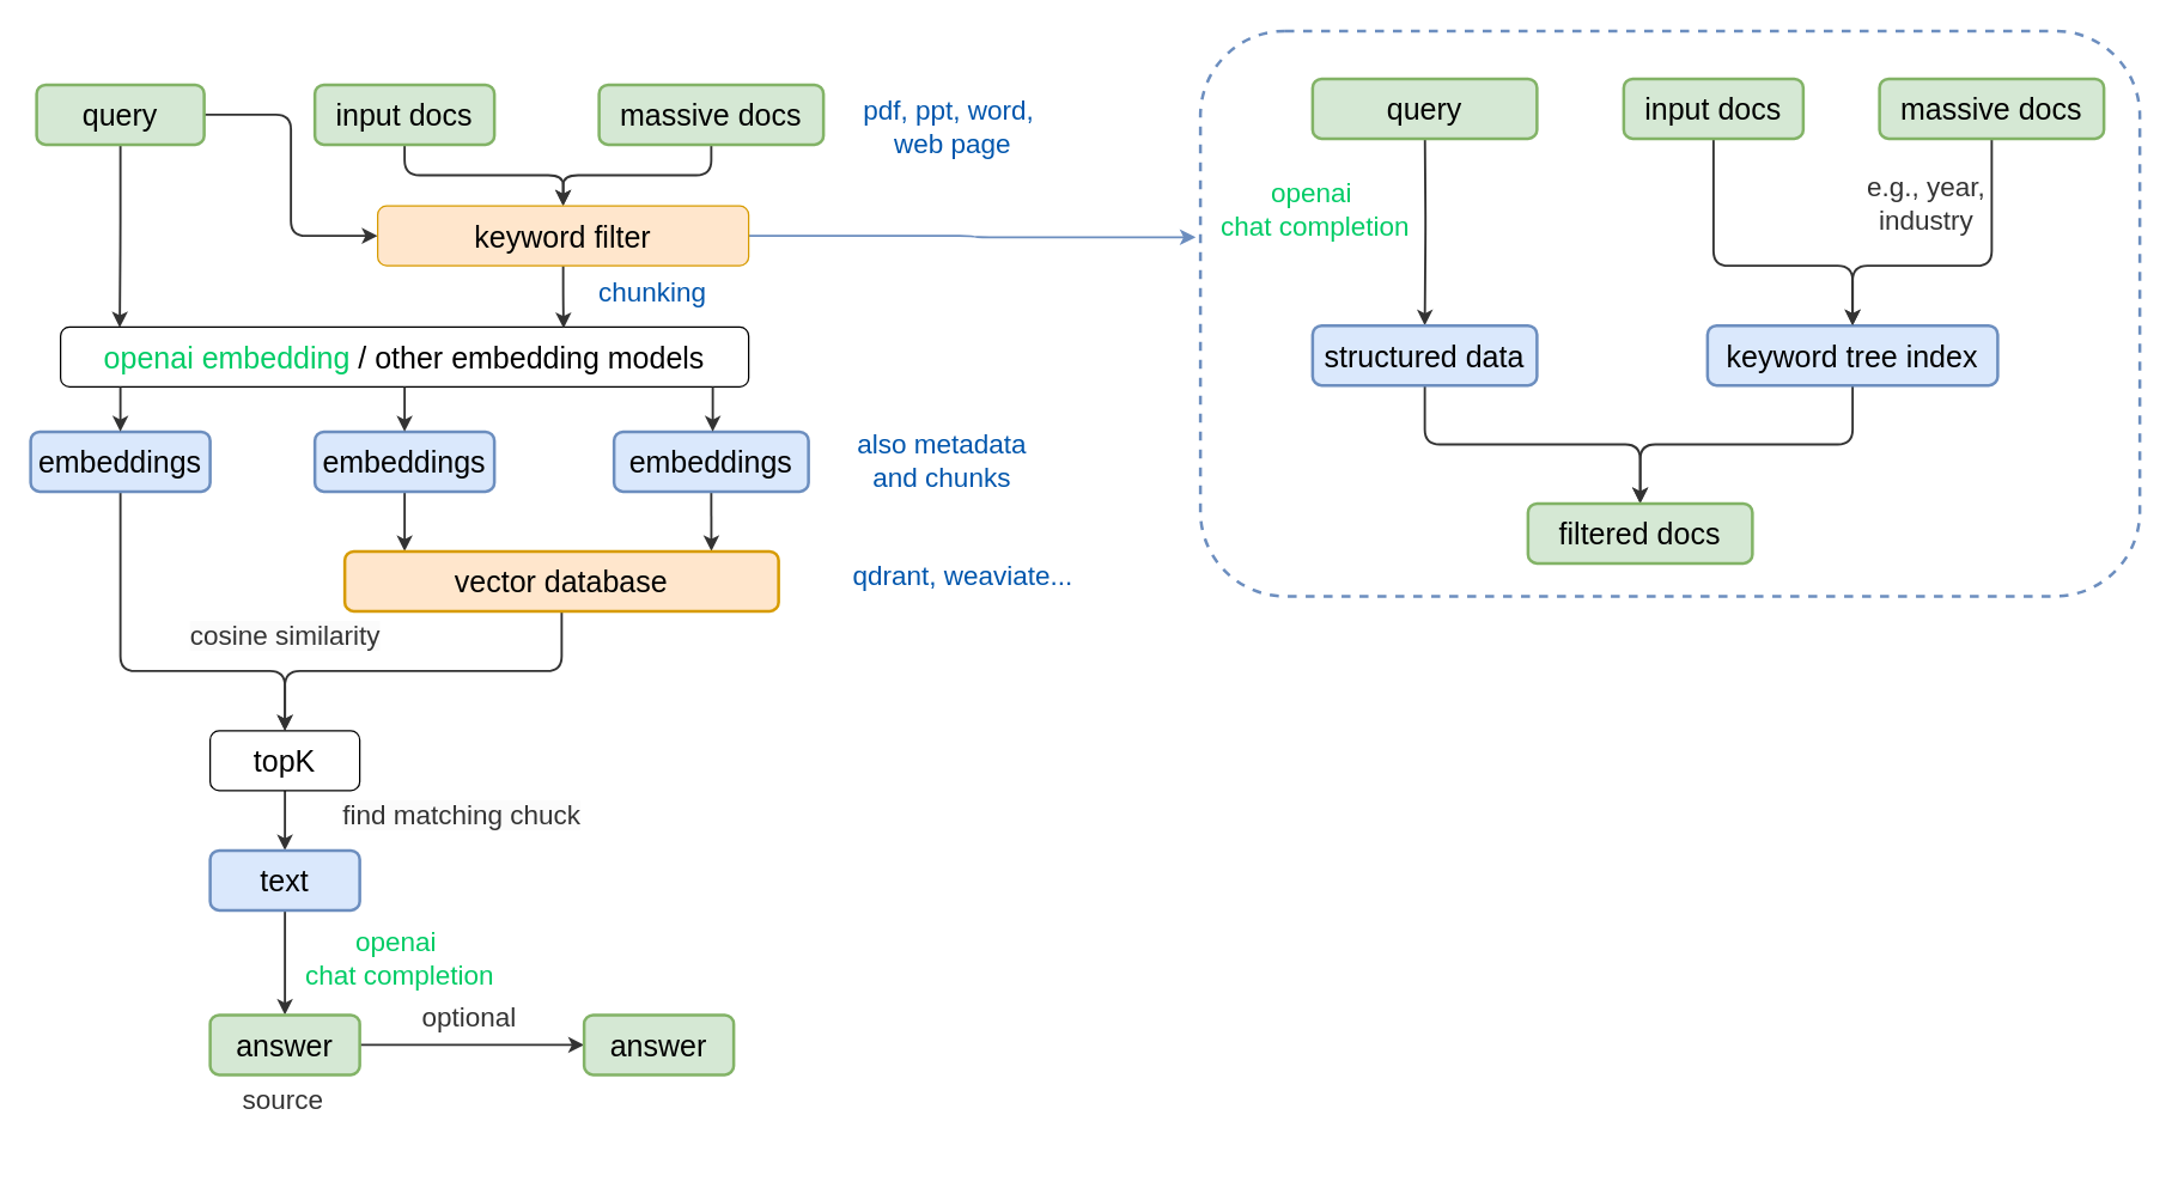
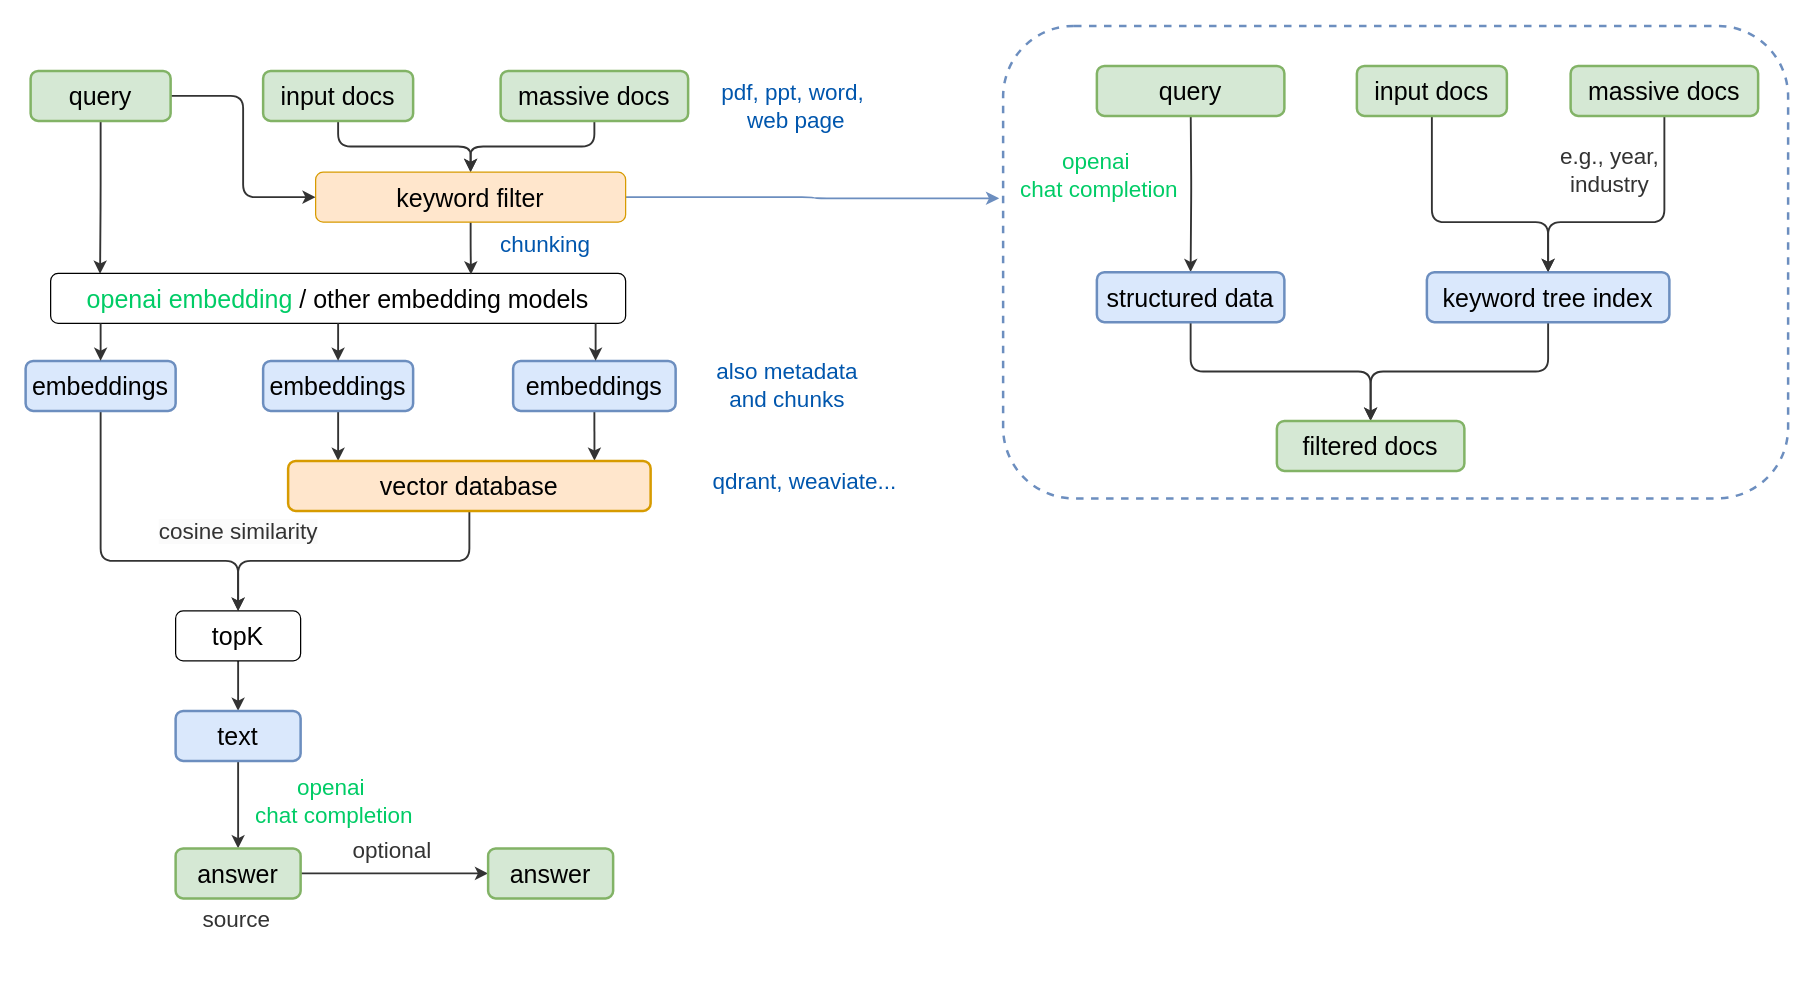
  <mxCell id="0" />
  <mxCell id="1" parent="0" />
  <mxCell id="2" value="" style="rounded=1;whiteSpace=wrap;html=1;strokeWidth=2;fontFamily=Helvetica;fontSize=18;fillColor=none;dashed=1;strokeColor=#6c8ebf;" vertex="1" parent="1"><mxGeometry x="802" y="20" width="628" height="378" as="geometry" /></mxCell>
  <mxCell id="3" style="edgeStyle=orthogonalEdgeStyle;html=1;exitX=0.5;exitY=1;exitDx=0;exitDy=0;entryX=0.086;entryY=0.009;entryDx=0;entryDy=0;entryPerimeter=0;strokeColor=#333;strokeWidth=1.5;fontFamily=Helvetica;fontSize=18;fontColor=#000000;" edge="1" parent="1" source="5" target="10"><mxGeometry relative="1" as="geometry" /></mxCell>
  <mxCell id="4" style="edgeStyle=orthogonalEdgeStyle;html=1;entryX=0;entryY=0.5;entryDx=0;entryDy=0;strokeColor=#333;strokeWidth=1.5;fontFamily=Helvetica;fontSize=18;fontColor=#000000;" edge="1" parent="1" source="5" target="49"><mxGeometry relative="1" as="geometry" /></mxCell>
  <mxCell id="5" value="&lt;font style=&quot;font-size: 20px;&quot;&gt;query&lt;/font&gt;" style="rounded=1;whiteSpace=wrap;html=1;sketch=0;fillColor=#d5e8d4;strokeColor=#82b366;strokeWidth=2;" parent="1" vertex="1"><mxGeometry x="24" y="56" width="112" height="40" as="geometry" /></mxCell>
  <mxCell id="6" value="" style="edgeStyle=orthogonalEdgeStyle;html=1;strokeColor=#333;strokeWidth=1.5;fontFamily=Helvetica;fontSize=18;fontColor=#000000;" edge="1" parent="1" source="7" target="49"><mxGeometry relative="1" as="geometry" /></mxCell>
  <mxCell id="7" value="&lt;font style=&quot;font-size: 20px;&quot;&gt;input docs&lt;/font&gt;" style="rounded=1;whiteSpace=wrap;html=1;sketch=0;fillColor=#d5e8d4;strokeColor=#82b366;strokeWidth=2;" parent="1" vertex="1"><mxGeometry x="210" y="56" width="120" height="40" as="geometry" /></mxCell>
  <mxCell id="8" value="" style="edgeStyle=orthogonalEdgeStyle;html=1;strokeColor=#333;strokeWidth=1.5;fontFamily=Helvetica;fontSize=18;fontColor=#000000;" edge="1" parent="1" source="9" target="49"><mxGeometry relative="1" as="geometry" /></mxCell>
  <mxCell id="9" value="&lt;font style=&quot;font-size: 20px;&quot;&gt;massive docs&lt;/font&gt;" style="rounded=1;whiteSpace=wrap;html=1;sketch=0;fillColor=#d5e8d4;strokeColor=#82b366;strokeWidth=2;" parent="1" vertex="1"><mxGeometry x="400" y="56" width="150" height="40" as="geometry" /></mxCell>
  <mxCell id="10" value="&lt;font style=&quot;font-size: 20px;&quot;&gt;&lt;font color=&quot;#00cc66&quot;&gt;openai embedding&lt;/font&gt; / other embedding models&lt;/font&gt;" style="rounded=1;whiteSpace=wrap;html=1;sketch=0;strokeWidth=1;" vertex="1" parent="1"><mxGeometry x="40" y="218" width="460" height="40" as="geometry" /></mxCell>
  <mxCell id="11" style="edgeStyle=orthogonalEdgeStyle;html=1;entryX=0.5;entryY=0;entryDx=0;entryDy=0;strokeWidth=1.5;strokeColor=#333;" edge="1" parent="1" source="12" target="23"><mxGeometry relative="1" as="geometry"><Array as="points"><mxPoint x="80" y="448" /><mxPoint x="190" y="448" /></Array></mxGeometry></mxCell>
  <mxCell id="12" value="&lt;span style=&quot;font-size: 20px;&quot;&gt;embeddings&lt;/span&gt;" style="rounded=1;whiteSpace=wrap;html=1;sketch=0;fillColor=#dae8fc;strokeColor=#6c8ebf;strokeWidth=2;" vertex="1" parent="1"><mxGeometry x="20" y="288" width="120" height="40" as="geometry" /></mxCell>
  <mxCell id="13" value="" style="edgeStyle=none;html=1;entryX=0.138;entryY=0;entryDx=0;entryDy=0;entryPerimeter=0;strokeWidth=1.5;strokeColor=#333;" edge="1" parent="1" source="14" target="21"><mxGeometry relative="1" as="geometry" /></mxCell>
  <mxCell id="14" value="&lt;span style=&quot;font-size: 20px;&quot;&gt;embeddings&lt;/span&gt;" style="rounded=1;whiteSpace=wrap;html=1;sketch=0;fillColor=#dae8fc;strokeColor=#6c8ebf;strokeWidth=2;" vertex="1" parent="1"><mxGeometry x="210" y="288" width="120" height="40" as="geometry" /></mxCell>
  <mxCell id="15" style="edgeStyle=none;html=1;entryX=0.845;entryY=-0.003;entryDx=0;entryDy=0;entryPerimeter=0;strokeWidth=1.5;strokeColor=#333;" edge="1" parent="1" source="16" target="21"><mxGeometry relative="1" as="geometry" /></mxCell>
  <mxCell id="16" value="&lt;span style=&quot;font-size: 20px;&quot;&gt;embeddings&lt;/span&gt;" style="rounded=1;whiteSpace=wrap;html=1;sketch=0;fillColor=#dae8fc;strokeColor=#6c8ebf;strokeWidth=2;" vertex="1" parent="1"><mxGeometry x="410" y="288" width="130" height="40" as="geometry" /></mxCell>
  <mxCell id="17" style="edgeStyle=none;html=1;strokeWidth=1.5;strokeColor=#333;" edge="1" parent="1" target="12"><mxGeometry relative="1" as="geometry"><mxPoint x="80" y="258" as="sourcePoint" /><mxPoint x="90.02" y="228" as="targetPoint" /></mxGeometry></mxCell>
  <mxCell id="18" value="" style="edgeStyle=none;html=1;exitX=0.5;exitY=1;exitDx=0;exitDy=0;entryX=0.5;entryY=0;entryDx=0;entryDy=0;strokeWidth=1.5;strokeColor=#333;" edge="1" parent="1" source="10" target="14"><mxGeometry relative="1" as="geometry"><mxPoint x="280" y="198" as="sourcePoint" /><mxPoint x="280" y="228" as="targetPoint" /></mxGeometry></mxCell>
  <mxCell id="19" style="edgeStyle=none;html=1;strokeWidth=1.5;strokeColor=#333;" edge="1" parent="1"><mxGeometry relative="1" as="geometry"><mxPoint x="476" y="258" as="sourcePoint" /><mxPoint x="476" y="288" as="targetPoint" /></mxGeometry></mxCell>
  <mxCell id="20" style="edgeStyle=orthogonalEdgeStyle;html=1;entryX=0.5;entryY=0;entryDx=0;entryDy=0;strokeWidth=1.5;strokeColor=#333;" edge="1" parent="1" source="21" target="23"><mxGeometry relative="1" as="geometry"><Array as="points"><mxPoint x="375" y="448" /><mxPoint x="190" y="448" /></Array></mxGeometry></mxCell>
  <mxCell id="21" value="&lt;span style=&quot;font-size: 20px;&quot;&gt;vector database&lt;/span&gt;" style="rounded=1;whiteSpace=wrap;html=1;sketch=0;fillColor=#ffe6cc;strokeColor=#d79b00;strokeWidth=2;" vertex="1" parent="1"><mxGeometry x="230" y="368" width="290" height="40" as="geometry" /></mxCell>
  <mxCell id="22" value="" style="edgeStyle=orthogonalEdgeStyle;html=1;strokeWidth=1.5;strokeColor=#333;" edge="1" parent="1" source="23" target="25"><mxGeometry relative="1" as="geometry" /></mxCell>
  <mxCell id="23" value="&lt;span style=&quot;font-size: 20px;&quot;&gt;topK&lt;/span&gt;" style="rounded=1;whiteSpace=wrap;html=1;sketch=0;strokeWidth=1;" vertex="1" parent="1"><mxGeometry x="140" y="488" width="100" height="40" as="geometry" /></mxCell>
  <mxCell id="24" value="" style="edgeStyle=orthogonalEdgeStyle;html=1;strokeWidth=1.5;strokeColor=#333;" edge="1" parent="1" source="25" target="27"><mxGeometry relative="1" as="geometry" /></mxCell>
  <mxCell id="25" value="&lt;span style=&quot;font-size: 20px;&quot;&gt;text&lt;/span&gt;" style="rounded=1;whiteSpace=wrap;html=1;sketch=0;fillColor=#dae8fc;strokeColor=#6c8ebf;strokeWidth=2;" vertex="1" parent="1"><mxGeometry x="140" y="568" width="100" height="40" as="geometry" /></mxCell>
  <mxCell id="26" style="edgeStyle=orthogonalEdgeStyle;html=1;entryX=0;entryY=0.5;entryDx=0;entryDy=0;strokeWidth=1.5;strokeColor=#333;" edge="1" parent="1" source="27" target="31"><mxGeometry relative="1" as="geometry" /></mxCell>
  <mxCell id="27" value="&lt;span style=&quot;font-size: 20px;&quot;&gt;answer&lt;/span&gt;" style="rounded=1;whiteSpace=wrap;html=1;sketch=0;fillColor=#d5e8d4;strokeColor=#82b366;strokeWidth=2;" vertex="1" parent="1"><mxGeometry x="140" y="678" width="100" height="40" as="geometry" /></mxCell>
  <mxCell id="28" value="&lt;span style=&quot;font-family: Helvetica; font-size: 18px; font-style: normal; font-variant-ligatures: normal; font-variant-caps: normal; font-weight: 400; letter-spacing: normal; orphans: 2; text-align: center; text-indent: 0px; text-transform: none; widows: 2; word-spacing: 0px; -webkit-text-stroke-width: 0px; background-color: rgb(251, 251, 251); text-decoration-thickness: initial; text-decoration-style: initial; text-decoration-color: initial; float: none; display: inline !important;&quot;&gt;cosine similarity&lt;/span&gt;" style="text;whiteSpace=wrap;html=1;fontSize=18;fontColor=#333333;" vertex="1" parent="1"><mxGeometry x="125" y="408" width="155" height="50" as="geometry" /></mxCell>
  <mxCell id="29" value="&lt;div style=&quot;text-align: center; font-size: 18px;&quot;&gt;&lt;span style=&quot;font-size: 18px;&quot;&gt;&lt;font color=&quot;#00cc66&quot;&gt;openai&amp;nbsp;&lt;/font&gt;&lt;/span&gt;&lt;/div&gt;&lt;span style=&quot;font-family: Helvetica; font-size: 18px; font-style: normal; font-variant-ligatures: normal; font-variant-caps: normal; font-weight: 400; letter-spacing: normal; orphans: 2; text-indent: 0px; text-transform: none; widows: 2; word-spacing: 0px; -webkit-text-stroke-width: 0px; background-color: rgb(251, 251, 251); text-decoration-thickness: initial; text-decoration-style: initial; text-decoration-color: initial; float: none; display: inline !important;&quot;&gt;&lt;div style=&quot;text-align: center; font-size: 18px;&quot;&gt;&lt;font color=&quot;#00cc66&quot;&gt;chat completion&lt;/font&gt;&lt;/div&gt;&lt;/span&gt;" style="text;whiteSpace=wrap;html=1;fontSize=18;fontColor=#FF8B47;" vertex="1" parent="1"><mxGeometry x="202" y="613" width="141" height="50" as="geometry" /></mxCell>
  <mxCell id="30" value="&lt;div style=&quot;text-align: center; font-size: 18px;&quot;&gt;&lt;span style=&quot;font-size: 18px;&quot;&gt;source&lt;/span&gt;&lt;/div&gt;" style="text;whiteSpace=wrap;html=1;fontSize=18;fontColor=#333333;" vertex="1" parent="1"><mxGeometry x="160" y="718" width="70" height="50" as="geometry" /></mxCell>
  <mxCell id="31" value="&lt;span style=&quot;font-size: 20px;&quot;&gt;answer&lt;/span&gt;" style="rounded=1;whiteSpace=wrap;html=1;sketch=0;fillColor=#d5e8d4;strokeColor=#82b366;strokeWidth=2;" vertex="1" parent="1"><mxGeometry x="390" y="678" width="100" height="40" as="geometry" /></mxCell>
  <mxCell id="32" value="&lt;div style=&quot;text-align: center; font-size: 18px;&quot;&gt;&lt;span style=&quot;font-size: 18px;&quot;&gt;optional&lt;/span&gt;&lt;/div&gt;" style="text;whiteSpace=wrap;html=1;fontSize=18;fontColor=#333333;" vertex="1" parent="1"><mxGeometry x="280" y="663" width="70" height="50" as="geometry" /></mxCell>
  <mxCell id="33" value="&lt;div style=&quot;text-align: center; font-size: 18px;&quot;&gt;&lt;span style=&quot;font-size: 18px;&quot;&gt;pdf, ppt, word,&lt;/span&gt;&lt;/div&gt;&lt;div style=&quot;text-align: center; font-size: 18px;&quot;&gt;&lt;span style=&quot;font-size: 18px;&quot;&gt;&amp;nbsp;web page&lt;/span&gt;&lt;/div&gt;" style="text;whiteSpace=wrap;html=1;fontSize=18;fontColor=#0056AD;" vertex="1" parent="1"><mxGeometry x="575" y="57" width="128" height="40" as="geometry" /></mxCell>
  <mxCell id="34" value="&lt;div style=&quot;text-align: center; font-size: 18px;&quot;&gt;&lt;span style=&quot;background-color: initial;&quot;&gt;also metadata and chunks&lt;/span&gt;&lt;/div&gt;" style="text;whiteSpace=wrap;html=1;fontSize=18;fontColor=#0056AD;" vertex="1" parent="1"><mxGeometry x="570" y="280" width="116.5" height="40" as="geometry" /></mxCell>
  <mxCell id="35" value="&lt;div style=&quot;text-align: center; font-size: 18px;&quot;&gt;&lt;span style=&quot;background-color: initial;&quot;&gt;qdrant, weaviate...&lt;/span&gt;&lt;br&gt;&lt;/div&gt;" style="text;whiteSpace=wrap;html=1;fontSize=18;fontColor=#0056AD;" vertex="1" parent="1"><mxGeometry x="568" y="368" width="154.5" height="40" as="geometry" /></mxCell>
  <mxCell id="36" value="" style="edgeStyle=orthogonalEdgeStyle;html=1;strokeColor=#333;strokeWidth=1.5;fontFamily=Helvetica;fontSize=18;fontColor=#00CC66;" edge="1" parent="1" target="39"><mxGeometry relative="1" as="geometry"><mxPoint x="1331" y="80" as="sourcePoint" /><Array as="points"><mxPoint x="1331" y="177" /><mxPoint x="1238" y="177" /></Array></mxGeometry></mxCell>
  <mxCell id="37" value="&lt;font style=&quot;font-size: 20px;&quot;&gt;massive docs&lt;/font&gt;" style="rounded=1;whiteSpace=wrap;html=1;sketch=0;fillColor=#d5e8d4;strokeColor=#82b366;strokeWidth=2;" vertex="1" parent="1"><mxGeometry x="1256" y="52" width="150" height="40" as="geometry" /></mxCell>
  <mxCell id="38" style="edgeStyle=orthogonalEdgeStyle;html=1;strokeColor=#333;strokeWidth=1.5;fontFamily=Helvetica;fontSize=18;fontColor=#00CC66;" edge="1" parent="1" source="39" target="46"><mxGeometry relative="1" as="geometry" /></mxCell>
  <mxCell id="39" value="&lt;font style=&quot;font-size: 20px;&quot;&gt;keyword tree index&lt;/font&gt;" style="rounded=1;whiteSpace=wrap;html=1;sketch=0;fillColor=#dae8fc;strokeColor=#6c8ebf;strokeWidth=2;" vertex="1" parent="1"><mxGeometry x="1141" y="217" width="194" height="40" as="geometry" /></mxCell>
  <mxCell id="40" value="" style="edgeStyle=orthogonalEdgeStyle;html=1;strokeColor=#333;strokeWidth=1.5;fontFamily=Helvetica;fontSize=18;fontColor=#00CC66;" edge="1" parent="1" target="43"><mxGeometry relative="1" as="geometry"><mxPoint x="952" y="80" as="sourcePoint" /></mxGeometry></mxCell>
  <mxCell id="41" value="&lt;font style=&quot;font-size: 20px;&quot;&gt;query&lt;/font&gt;" style="rounded=1;whiteSpace=wrap;html=1;sketch=0;fillColor=#d5e8d4;strokeColor=#82b366;strokeWidth=2;" vertex="1" parent="1"><mxGeometry x="877" y="52" width="150" height="40" as="geometry" /></mxCell>
  <mxCell id="42" style="edgeStyle=orthogonalEdgeStyle;html=1;strokeColor=#333;strokeWidth=1.5;fontFamily=Helvetica;fontSize=18;fontColor=#00CC66;" edge="1" parent="1" source="43" target="46"><mxGeometry relative="1" as="geometry" /></mxCell>
  <mxCell id="43" value="&lt;font style=&quot;font-size: 20px;&quot;&gt;structured data&lt;/font&gt;" style="rounded=1;whiteSpace=wrap;html=1;sketch=0;fillColor=#dae8fc;strokeColor=#6c8ebf;strokeWidth=2;" vertex="1" parent="1"><mxGeometry x="877" y="217" width="150" height="40" as="geometry" /></mxCell>
  <mxCell id="44" value="&lt;div style=&quot;text-align: center; font-size: 18px;&quot;&gt;&lt;span style=&quot;font-size: 18px;&quot;&gt;&lt;font color=&quot;#00cc66&quot;&gt;openai&amp;nbsp;&lt;/font&gt;&lt;/span&gt;&lt;/div&gt;&lt;span style=&quot;font-family: Helvetica; font-size: 18px; font-style: normal; font-variant-ligatures: normal; font-variant-caps: normal; font-weight: 400; letter-spacing: normal; orphans: 2; text-indent: 0px; text-transform: none; widows: 2; word-spacing: 0px; -webkit-text-stroke-width: 0px; background-color: rgb(251, 251, 251); text-decoration-thickness: initial; text-decoration-style: initial; text-decoration-color: initial; float: none; display: inline !important;&quot;&gt;&lt;div style=&quot;text-align: center; font-size: 18px;&quot;&gt;&lt;font color=&quot;#00cc66&quot;&gt;chat completion&lt;/font&gt;&lt;/div&gt;&lt;/span&gt;" style="text;whiteSpace=wrap;html=1;fontSize=18;fontColor=#FF8B47;" vertex="1" parent="1"><mxGeometry x="814" y="112" width="133" height="50" as="geometry" /></mxCell>
  <mxCell id="45" value="&lt;div style=&quot;text-align: center; font-size: 18px;&quot;&gt;e.g., year, industry&lt;/div&gt;" style="text;whiteSpace=wrap;html=1;fontSize=18;fontColor=#333333;" vertex="1" parent="1"><mxGeometry x="1240" y="108" width="93" height="54" as="geometry" /></mxCell>
  <mxCell id="46" value="&lt;font style=&quot;font-size: 20px;&quot;&gt;filtered docs&lt;/font&gt;" style="rounded=1;whiteSpace=wrap;html=1;sketch=0;fillColor=#d5e8d4;strokeColor=#82b366;strokeWidth=2;" vertex="1" parent="1"><mxGeometry x="1021" y="336" width="150" height="40" as="geometry" /></mxCell>
  <mxCell id="47" style="edgeStyle=orthogonalEdgeStyle;html=1;entryX=0.731;entryY=0.023;entryDx=0;entryDy=0;entryPerimeter=0;strokeColor=#333;strokeWidth=1.5;fontFamily=Helvetica;fontSize=18;fontColor=#000000;" edge="1" parent="1" source="49" target="10"><mxGeometry relative="1" as="geometry" /></mxCell>
  <mxCell id="48" style="edgeStyle=orthogonalEdgeStyle;html=1;entryX=-0.005;entryY=0.365;entryDx=0;entryDy=0;entryPerimeter=0;strokeColor=#6c8ebf;strokeWidth=1.5;fontFamily=Helvetica;fontSize=18;fontColor=#000000;fillColor=#dae8fc;" edge="1" parent="1" source="49" target="2"><mxGeometry relative="1" as="geometry" /></mxCell>
  <mxCell id="49" value="&lt;font style=&quot;font-size: 20px;&quot;&gt;keyword filter&lt;/font&gt;" style="rounded=1;whiteSpace=wrap;html=1;sketch=0;strokeWidth=1;fillColor=#ffe6cc;strokeColor=#d79b00;" vertex="1" parent="1"><mxGeometry x="252" y="137" width="248" height="40" as="geometry" /></mxCell>
  <mxCell id="50" style="edgeStyle=orthogonalEdgeStyle;html=1;entryX=0.5;entryY=0;entryDx=0;entryDy=0;strokeColor=#333;strokeWidth=1.5;fontFamily=Helvetica;fontSize=18;fontColor=#000000;" edge="1" parent="1" target="39"><mxGeometry relative="1" as="geometry"><mxPoint x="1145" y="80" as="sourcePoint" /><Array as="points"><mxPoint x="1145" y="177" /><mxPoint x="1238" y="177" /></Array></mxGeometry></mxCell>
  <mxCell id="51" value="&lt;font style=&quot;font-size: 20px;&quot;&gt;input docs&lt;/font&gt;" style="rounded=1;whiteSpace=wrap;html=1;sketch=0;fillColor=#d5e8d4;strokeColor=#82b366;strokeWidth=2;" vertex="1" parent="1"><mxGeometry x="1085" y="52" width="120" height="40" as="geometry" /></mxCell>
- <mxCell id="52" value="&lt;span style=&quot;font-family: Helvetica; font-size: 18px; font-style: normal; font-variant-ligatures: normal; font-variant-caps: normal; font-weight: 400; letter-spacing: normal; orphans: 2; text-align: center; text-indent: 0px; text-transform: none; widows: 2; word-spacing: 0px; -webkit-text-stroke-width: 0px; background-color: rgb(251, 251, 251); text-decoration-thickness: initial; text-decoration-style: initial; text-decoration-color: initial; float: none; display: inline !important;&quot;&gt;find matching chuck&lt;/span&gt;" style="text;whiteSpace=wrap;html=1;fontSize=18;fontColor=#333333;" vertex="1" parent="1"><mxGeometry x="227" y="528" width="169" height="36" as="geometry" /></mxCell>
  <mxCell id="53" value="&lt;div style=&quot;text-align: center; font-size: 18px;&quot;&gt;&lt;span style=&quot;background-color: initial;&quot;&gt;chunking&lt;/span&gt;&lt;/div&gt;" style="text;whiteSpace=wrap;html=1;fontSize=18;fontColor=#0056AD;" vertex="1" parent="1"><mxGeometry x="397.5" y="178" width="85" height="40" as="geometry" /></mxCell>
